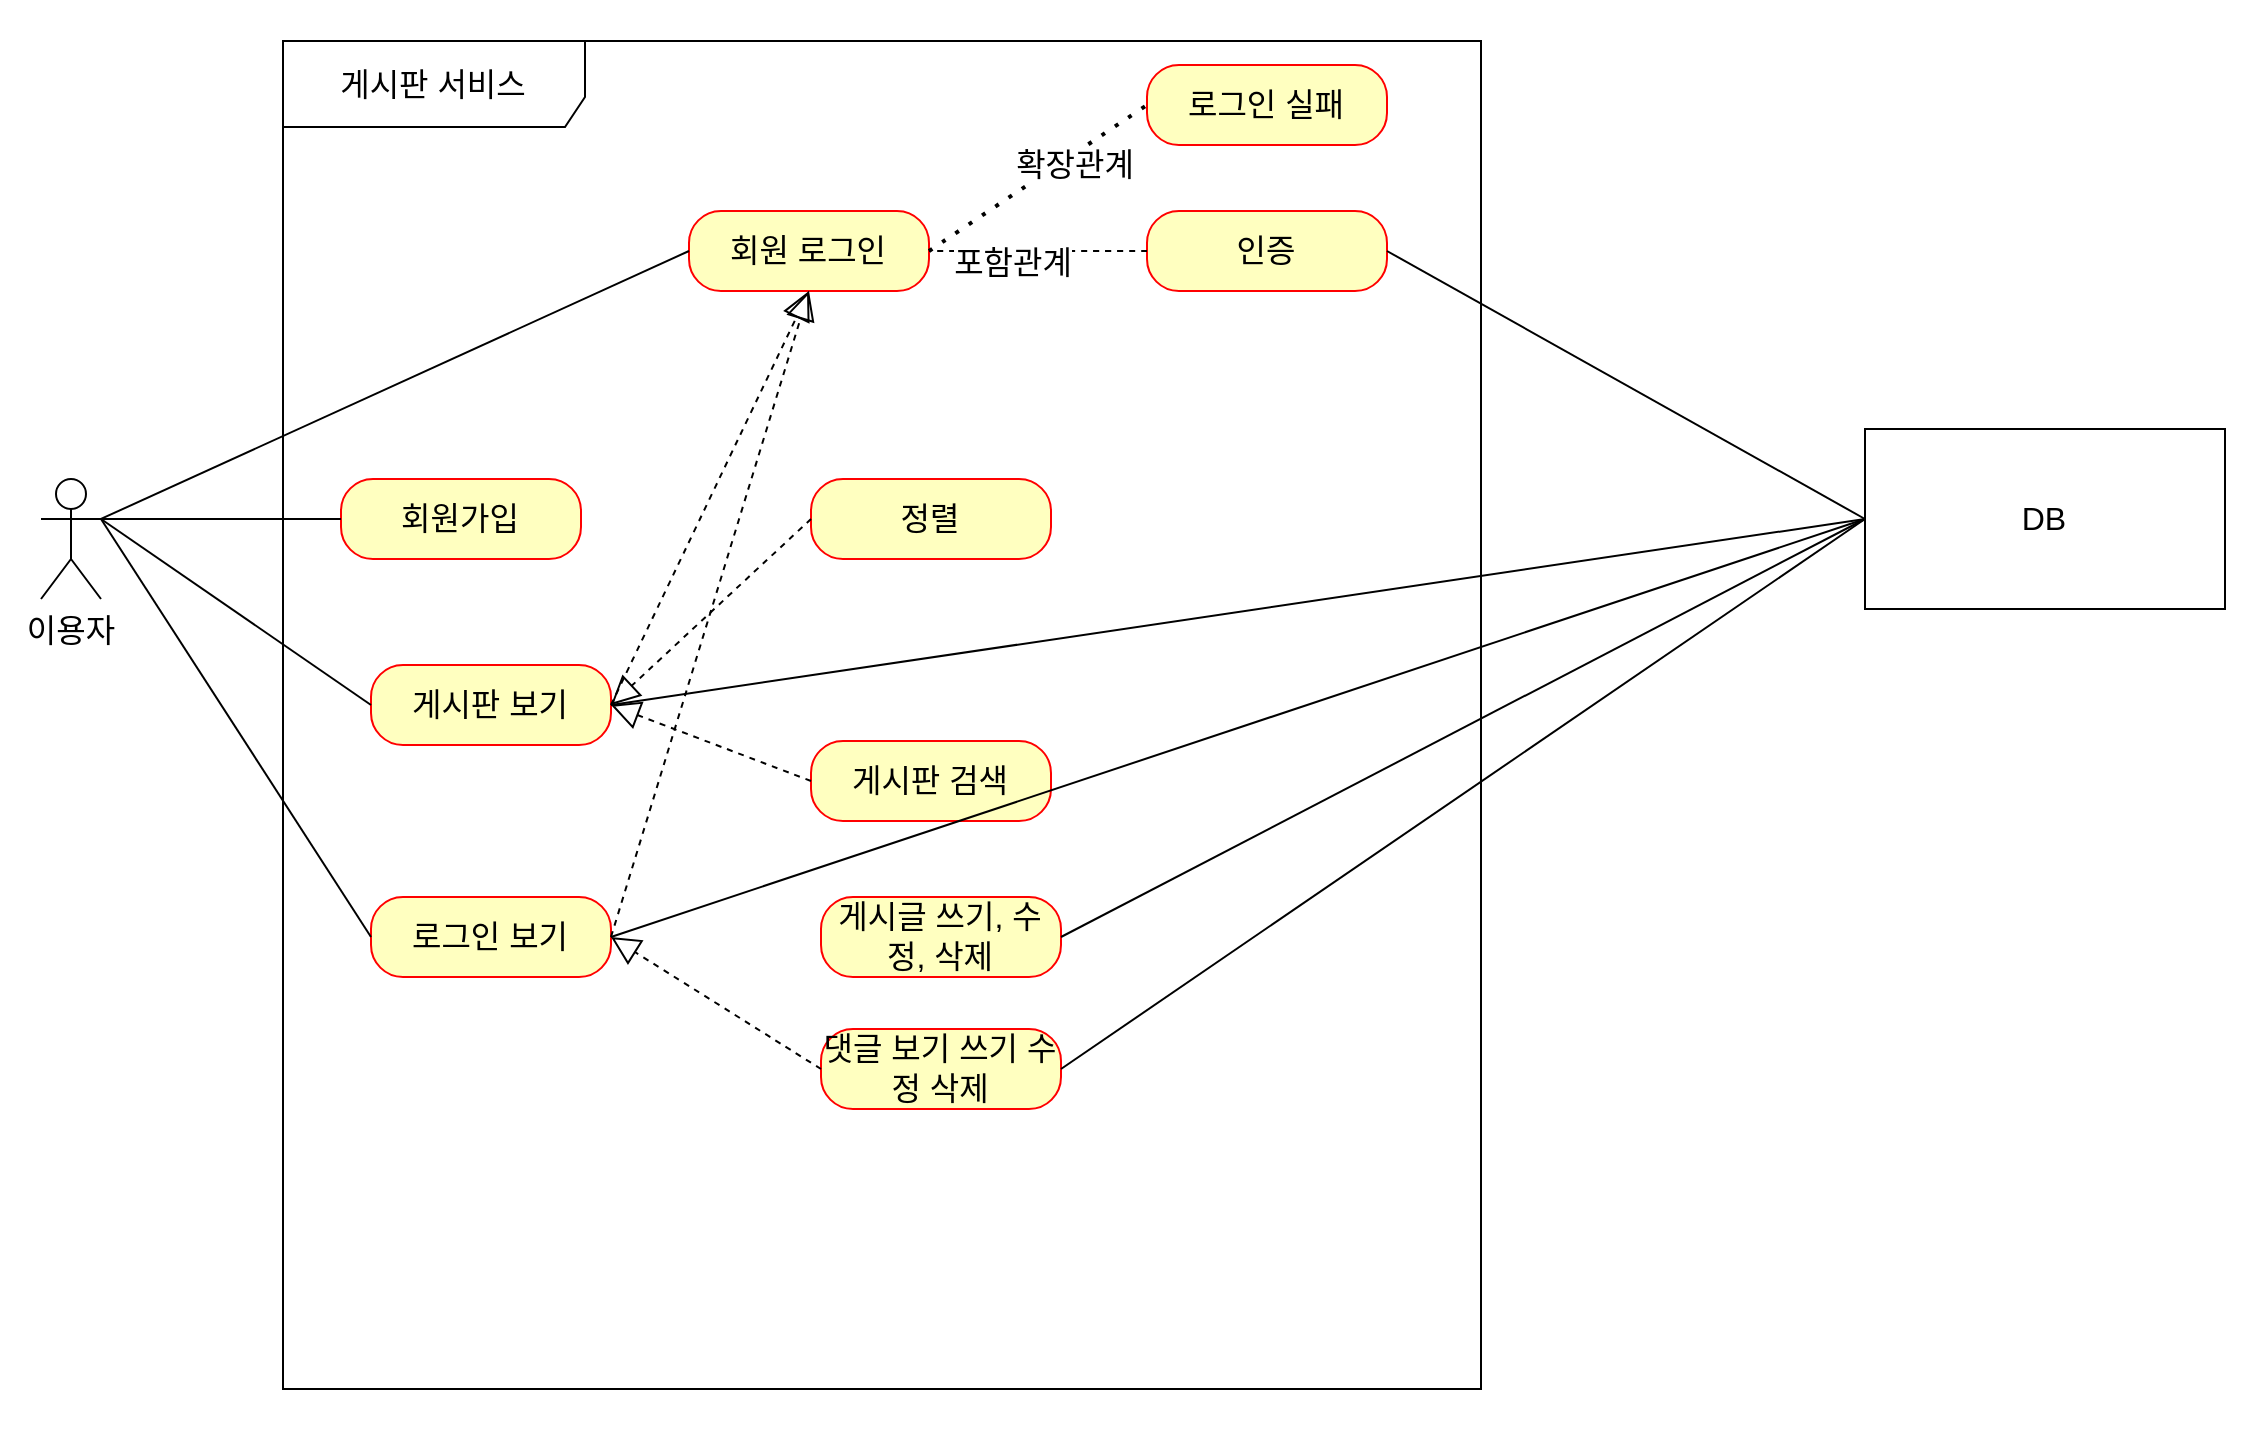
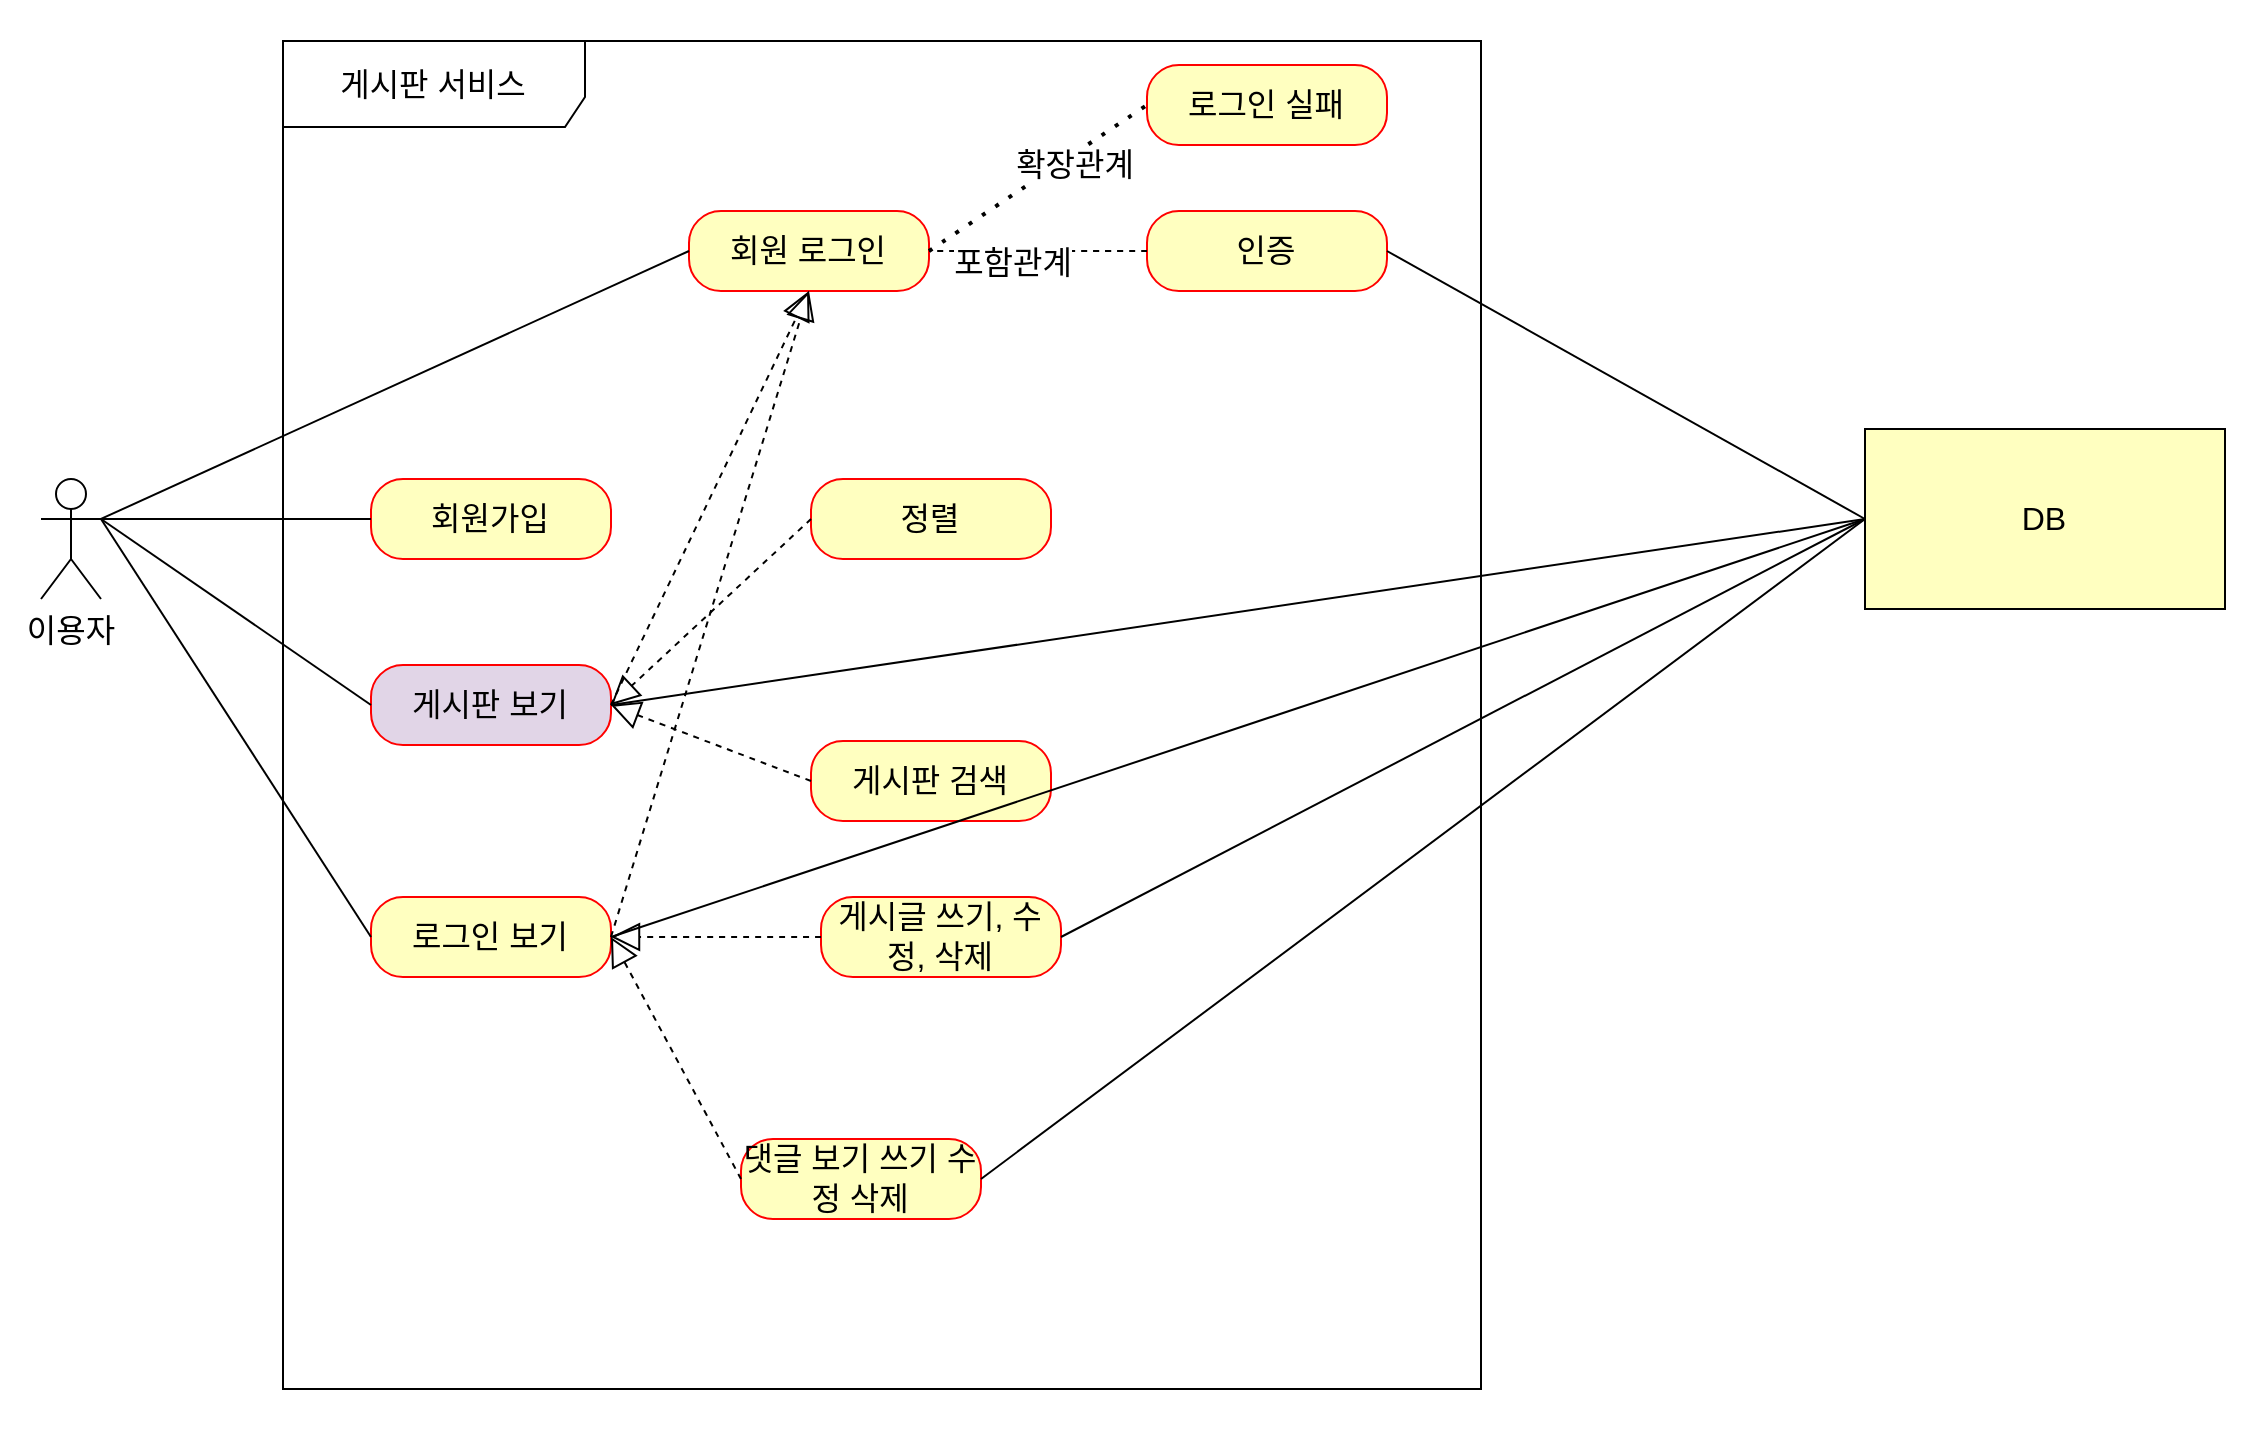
  <mxCell id="0" />
  <mxCell id="1" parent="0" />
  <mxCell id="2" value="이용자&lt;br&gt;" style="shape=umlActor;verticalLabelPosition=bottom;verticalAlign=top;html=1;outlineConnect=0;fontSize=16;" vertex="1" parent="1"><mxGeometry x="20" y="239" width="30" height="60" as="geometry" /></mxCell>
  <mxCell id="3" value="게시판 서비스" style="shape=umlFrame;whiteSpace=wrap;html=1;pointerEvents=0;fontSize=16;width=151;height=43;" vertex="1" parent="1"><mxGeometry x="141" y="20" width="599" height="674" as="geometry" /></mxCell>
- <mxCell id="4" value="회원가입" style="rounded=1;whiteSpace=wrap;html=1;arcSize=40;fontColor=#000000;fillColor=#ffffc0;strokeColor=#ff0000;fontSize=16;" vertex="1" parent="1"><mxGeometry x="170" y="239" width="120" height="40" as="geometry" /></mxCell>
+ <mxCell id="4" value="회원가입" style="rounded=1;whiteSpace=wrap;html=1;arcSize=40;fontColor=#000000;fillColor=#ffffc0;strokeColor=#ff0000;fontSize=16;" vertex="1" parent="1"><mxGeometry x="185" y="239" width="120" height="40" as="geometry" /></mxCell>
  <mxCell id="5" value="회원 로그인" style="rounded=1;whiteSpace=wrap;html=1;arcSize=40;fontColor=#000000;fillColor=#ffffc0;strokeColor=#ff0000;fontSize=16;" vertex="1" parent="1"><mxGeometry x="344" y="105" width="120" height="40" as="geometry" /></mxCell>
- <mxCell id="6" value="게시판 보기" style="rounded=1;whiteSpace=wrap;html=1;arcSize=40;fontColor=#000000;fillColor=#ffffc0;strokeColor=#ff0000;fontSize=16;" vertex="1" parent="1"><mxGeometry x="185" y="332" width="120" height="40" as="geometry" /></mxCell>
+ <mxCell id="6" value="게시판 보기" style="rounded=1;whiteSpace=wrap;html=1;arcSize=40;fontColor=#000000;fillColor=#e1d5e7;strokeColor=#ff0000;fontSize=16;" vertex="1" parent="1"><mxGeometry x="185" y="332" width="120" height="40" as="geometry" /></mxCell>
  <mxCell id="7" value="로그인 보기" style="rounded=1;whiteSpace=wrap;html=1;arcSize=40;fontColor=#000000;fillColor=#ffffc0;strokeColor=#ff0000;fontSize=16;" vertex="1" parent="1"><mxGeometry x="185" y="448" width="120" height="40" as="geometry" /></mxCell>
  <mxCell id="8" value="인증" style="rounded=1;whiteSpace=wrap;html=1;arcSize=40;fontColor=#000000;fillColor=#ffffc0;strokeColor=#ff0000;fontSize=16;" vertex="1" parent="1"><mxGeometry x="573" y="105" width="120" height="40" as="geometry" /></mxCell>
  <mxCell id="9" value="로그인 실패" style="rounded=1;whiteSpace=wrap;html=1;arcSize=40;fontColor=#000000;fillColor=#ffffc0;strokeColor=#ff0000;fontSize=16;" vertex="1" parent="1"><mxGeometry x="573" y="32" width="120" height="40" as="geometry" /></mxCell>
  <mxCell id="10" value="정렬" style="rounded=1;whiteSpace=wrap;html=1;arcSize=40;fontColor=#000000;fillColor=#ffffc0;strokeColor=#ff0000;fontSize=16;" vertex="1" parent="1"><mxGeometry x="405" y="239" width="120" height="40" as="geometry" /></mxCell>
  <mxCell id="11" value="게시판 검색" style="rounded=1;whiteSpace=wrap;html=1;arcSize=40;fontColor=#000000;fillColor=#ffffc0;strokeColor=#ff0000;fontSize=16;" vertex="1" parent="1"><mxGeometry x="405" y="370" width="120" height="40" as="geometry" /></mxCell>
  <mxCell id="12" value="게시글 쓰기, 수정, 삭제" style="rounded=1;whiteSpace=wrap;html=1;arcSize=40;fontColor=#000000;fillColor=#ffffc0;strokeColor=#ff0000;fontSize=16;" vertex="1" parent="1"><mxGeometry x="410" y="448" width="120" height="40" as="geometry" /></mxCell>
- <mxCell id="13" value="댓글 보기 쓰기 수정 삭제" style="rounded=1;whiteSpace=wrap;html=1;arcSize=40;fontColor=#000000;fillColor=#ffffc0;strokeColor=#ff0000;fontSize=16;" vertex="1" parent="1"><mxGeometry x="410" y="514" width="120" height="40" as="geometry" /></mxCell>
+ <mxCell id="13" value="댓글 보기 쓰기 수정 삭제" style="rounded=1;whiteSpace=wrap;html=1;arcSize=40;fontColor=#000000;fillColor=#ffffc0;strokeColor=#ff0000;fontSize=16;" vertex="1" parent="1"><mxGeometry x="370" y="569" width="120" height="40" as="geometry" /></mxCell>
  <mxCell id="14" value="" style="endArrow=none;html=1;rounded=0;fontSize=12;startSize=8;endSize=8;curved=1;exitX=1;exitY=0.333;exitDx=0;exitDy=0;exitPerimeter=0;entryX=0;entryY=0.5;entryDx=0;entryDy=0;" edge="1" parent="1" source="2" target="4"><mxGeometry width="50" height="50" relative="1" as="geometry"><mxPoint x="442" y="368" as="sourcePoint" /><mxPoint x="492" y="318" as="targetPoint" /></mxGeometry></mxCell>
  <mxCell id="15" value="" style="endArrow=none;html=1;rounded=0;fontSize=12;startSize=8;endSize=8;curved=1;exitX=1;exitY=0.333;exitDx=0;exitDy=0;exitPerimeter=0;entryX=0;entryY=0.5;entryDx=0;entryDy=0;" edge="1" parent="1" source="2" target="6"><mxGeometry width="50" height="50" relative="1" as="geometry"><mxPoint x="132" y="362" as="sourcePoint" /><mxPoint x="182" y="312" as="targetPoint" /></mxGeometry></mxCell>
  <mxCell id="16" value="" style="endArrow=none;html=1;rounded=0;fontSize=12;startSize=8;endSize=8;curved=1;entryX=1;entryY=0.333;entryDx=0;entryDy=0;entryPerimeter=0;exitX=0;exitY=0.5;exitDx=0;exitDy=0;" edge="1" parent="1" source="5" target="2"><mxGeometry width="50" height="50" relative="1" as="geometry"><mxPoint x="132" y="362" as="sourcePoint" /><mxPoint x="182" y="312" as="targetPoint" /></mxGeometry></mxCell>
  <mxCell id="17" value="" style="endArrow=none;html=1;rounded=0;fontSize=12;startSize=8;endSize=8;curved=1;exitX=1;exitY=0.333;exitDx=0;exitDy=0;exitPerimeter=0;entryX=0;entryY=0.5;entryDx=0;entryDy=0;" edge="1" parent="1" source="2" target="7"><mxGeometry width="50" height="50" relative="1" as="geometry"><mxPoint x="299" y="362" as="sourcePoint" /><mxPoint x="349" y="312" as="targetPoint" /></mxGeometry></mxCell>
  <mxCell id="18" value="" style="endArrow=none;dashed=1;html=1;rounded=0;fontSize=12;startSize=8;endSize=8;curved=1;entryX=1;entryY=0.5;entryDx=0;entryDy=0;exitX=0;exitY=0.5;exitDx=0;exitDy=0;" edge="1" parent="1" source="8" target="5"><mxGeometry width="50" height="50" relative="1" as="geometry"><mxPoint x="615" y="350" as="sourcePoint" /><mxPoint x="665" y="300" as="targetPoint" /><Array as="points"><mxPoint x="573" y="125" /></Array></mxGeometry></mxCell>
  <mxCell id="19" value="포함관계" style="edgeLabel;html=1;align=center;verticalAlign=middle;resizable=0;points=[];fontSize=16;" vertex="1" connectable="0" parent="18"><mxGeometry x="-0.507" y="5" relative="1" as="geometry"><mxPoint x="-41" as="offset" /></mxGeometry></mxCell>
  <mxCell id="20" value="" style="endArrow=none;dashed=1;html=1;dashPattern=1 3;strokeWidth=2;rounded=0;fontSize=12;curved=1;exitX=1;exitY=0.5;exitDx=0;exitDy=0;entryX=0;entryY=0.5;entryDx=0;entryDy=0;" edge="1" parent="1" source="5" target="9"><mxGeometry width="50" height="50" relative="1" as="geometry"><mxPoint x="550" y="349" as="sourcePoint" /><mxPoint x="600" y="299" as="targetPoint" /></mxGeometry></mxCell>
  <mxCell id="21" value="확장관계" style="edgeLabel;html=1;align=center;verticalAlign=middle;resizable=0;points=[];fontSize=16;" vertex="1" connectable="0" parent="20"><mxGeometry x="0.292" y="-4" relative="1" as="geometry"><mxPoint as="offset" /></mxGeometry></mxCell>
  <mxCell id="22" value="" style="endArrow=block;dashed=1;endFill=0;endSize=12;html=1;rounded=0;fontSize=12;curved=1;exitX=1;exitY=0.5;exitDx=0;exitDy=0;entryX=0.5;entryY=1;entryDx=0;entryDy=0;" edge="1" parent="1" source="7" target="5"><mxGeometry width="160" relative="1" as="geometry"><mxPoint x="57" y="335" as="sourcePoint" /><mxPoint x="217" y="335" as="targetPoint" /></mxGeometry></mxCell>
  <mxCell id="23" value="" style="endArrow=block;dashed=1;endFill=0;endSize=12;html=1;rounded=0;fontSize=12;curved=1;entryX=0.5;entryY=1;entryDx=0;entryDy=0;exitX=1;exitY=0.5;exitDx=0;exitDy=0;" edge="1" parent="1" source="6" target="5"><mxGeometry width="160" relative="1" as="geometry"><mxPoint x="464" y="340" as="sourcePoint" /><mxPoint x="376" y="323" as="targetPoint" /></mxGeometry></mxCell>
  <mxCell id="24" value="" style="endArrow=block;dashed=1;endFill=0;endSize=12;html=1;rounded=0;fontSize=12;curved=1;exitX=0;exitY=0.5;exitDx=0;exitDy=0;entryX=1;entryY=0.5;entryDx=0;entryDy=0;" edge="1" parent="1" source="10" target="6"><mxGeometry width="160" relative="1" as="geometry"><mxPoint x="290" y="335" as="sourcePoint" /><mxPoint x="450" y="335" as="targetPoint" /></mxGeometry></mxCell>
  <mxCell id="25" value="" style="endArrow=block;dashed=1;endFill=0;endSize=12;html=1;rounded=0;fontSize=12;curved=1;exitX=0;exitY=0.5;exitDx=0;exitDy=0;entryX=1;entryY=0.5;entryDx=0;entryDy=0;" edge="1" parent="1" source="11" target="6"><mxGeometry width="160" relative="1" as="geometry"><mxPoint x="290" y="335" as="sourcePoint" /><mxPoint x="450" y="335" as="targetPoint" /></mxGeometry></mxCell>
+ <mxCell id="26" value="" style="endArrow=block;dashed=1;endFill=0;endSize=12;html=1;rounded=0;fontSize=12;curved=1;entryX=1;entryY=0.5;entryDx=0;entryDy=0;exitX=0;exitY=0.5;exitDx=0;exitDy=0;" edge="1" parent="1" source="12" target="7"><mxGeometry width="160" relative="1" as="geometry"><mxPoint x="290" y="335" as="sourcePoint" /><mxPoint x="450" y="335" as="targetPoint" /></mxGeometry></mxCell>
  <mxCell id="27" style="edgeStyle=none;curved=1;rounded=0;orthogonalLoop=1;jettySize=auto;html=1;exitX=0.5;exitY=1;exitDx=0;exitDy=0;fontSize=12;startSize=8;endSize=8;" edge="1" parent="1" source="13" target="13"><mxGeometry relative="1" as="geometry" /></mxCell>
  <mxCell id="28" value="" style="endArrow=block;dashed=1;endFill=0;endSize=12;html=1;rounded=0;fontSize=12;curved=1;exitX=0;exitY=0.5;exitDx=0;exitDy=0;entryX=1;entryY=0.5;entryDx=0;entryDy=0;" edge="1" parent="1" source="13" target="7"><mxGeometry width="160" relative="1" as="geometry"><mxPoint x="290" y="335" as="sourcePoint" /><mxPoint x="450" y="335" as="targetPoint" /></mxGeometry></mxCell>
- <mxCell id="29" value="DB" style="html=1;dropTarget=0;whiteSpace=wrap;fontSize=16;" vertex="1" parent="1"><mxGeometry x="932" y="214" width="180" height="90" as="geometry" /></mxCell>
+ <mxCell id="29" value="DB" style="html=1;dropTarget=0;whiteSpace=wrap;fontSize=16;fillColor=#ffffc0;" vertex="1" parent="1"><mxGeometry x="932" y="214" width="180" height="90" as="geometry" /></mxCell>
  <mxCell id="30" value="" style="endArrow=none;html=1;rounded=0;fontSize=12;startSize=8;endSize=8;curved=1;exitX=1;exitY=0.5;exitDx=0;exitDy=0;entryX=0;entryY=0.5;entryDx=0;entryDy=0;" edge="1" parent="1" source="8" target="29"><mxGeometry width="50" height="50" relative="1" as="geometry"><mxPoint x="830" y="235" as="sourcePoint" /><mxPoint x="880" y="185" as="targetPoint" /></mxGeometry></mxCell>
  <mxCell id="31" value="" style="endArrow=none;html=1;rounded=0;fontSize=12;startSize=8;endSize=8;curved=1;entryX=1;entryY=0.5;entryDx=0;entryDy=0;exitX=0;exitY=0.5;exitDx=0;exitDy=0;" edge="1" parent="1" source="29" target="6"><mxGeometry width="50" height="50" relative="1" as="geometry"><mxPoint x="507" y="235" as="sourcePoint" /><mxPoint x="557" y="185" as="targetPoint" /></mxGeometry></mxCell>
  <mxCell id="32" value="" style="endArrow=none;html=1;rounded=0;fontSize=12;startSize=8;endSize=8;curved=1;exitX=1;exitY=0.5;exitDx=0;exitDy=0;entryX=0;entryY=0.5;entryDx=0;entryDy=0;" edge="1" parent="1" source="7" target="29"><mxGeometry width="50" height="50" relative="1" as="geometry"><mxPoint x="584" y="220" as="sourcePoint" /><mxPoint x="634" y="170" as="targetPoint" /></mxGeometry></mxCell>
  <mxCell id="33" value="" style="endArrow=none;html=1;rounded=0;fontSize=12;startSize=8;endSize=8;curved=1;exitX=1;exitY=0.5;exitDx=0;exitDy=0;entryX=0;entryY=0.5;entryDx=0;entryDy=0;" edge="1" parent="1" source="12" target="29"><mxGeometry width="50" height="50" relative="1" as="geometry"><mxPoint x="790" y="235" as="sourcePoint" /><mxPoint x="840" y="185" as="targetPoint" /></mxGeometry></mxCell>
  <mxCell id="34" value="" style="endArrow=none;html=1;rounded=0;fontSize=12;startSize=8;endSize=8;curved=1;exitX=1;exitY=0.5;exitDx=0;exitDy=0;entryX=0;entryY=0.5;entryDx=0;entryDy=0;" edge="1" parent="1" source="13" target="29"><mxGeometry width="50" height="50" relative="1" as="geometry"><mxPoint x="790" y="235" as="sourcePoint" /><mxPoint x="840" y="185" as="targetPoint" /></mxGeometry></mxCell>
